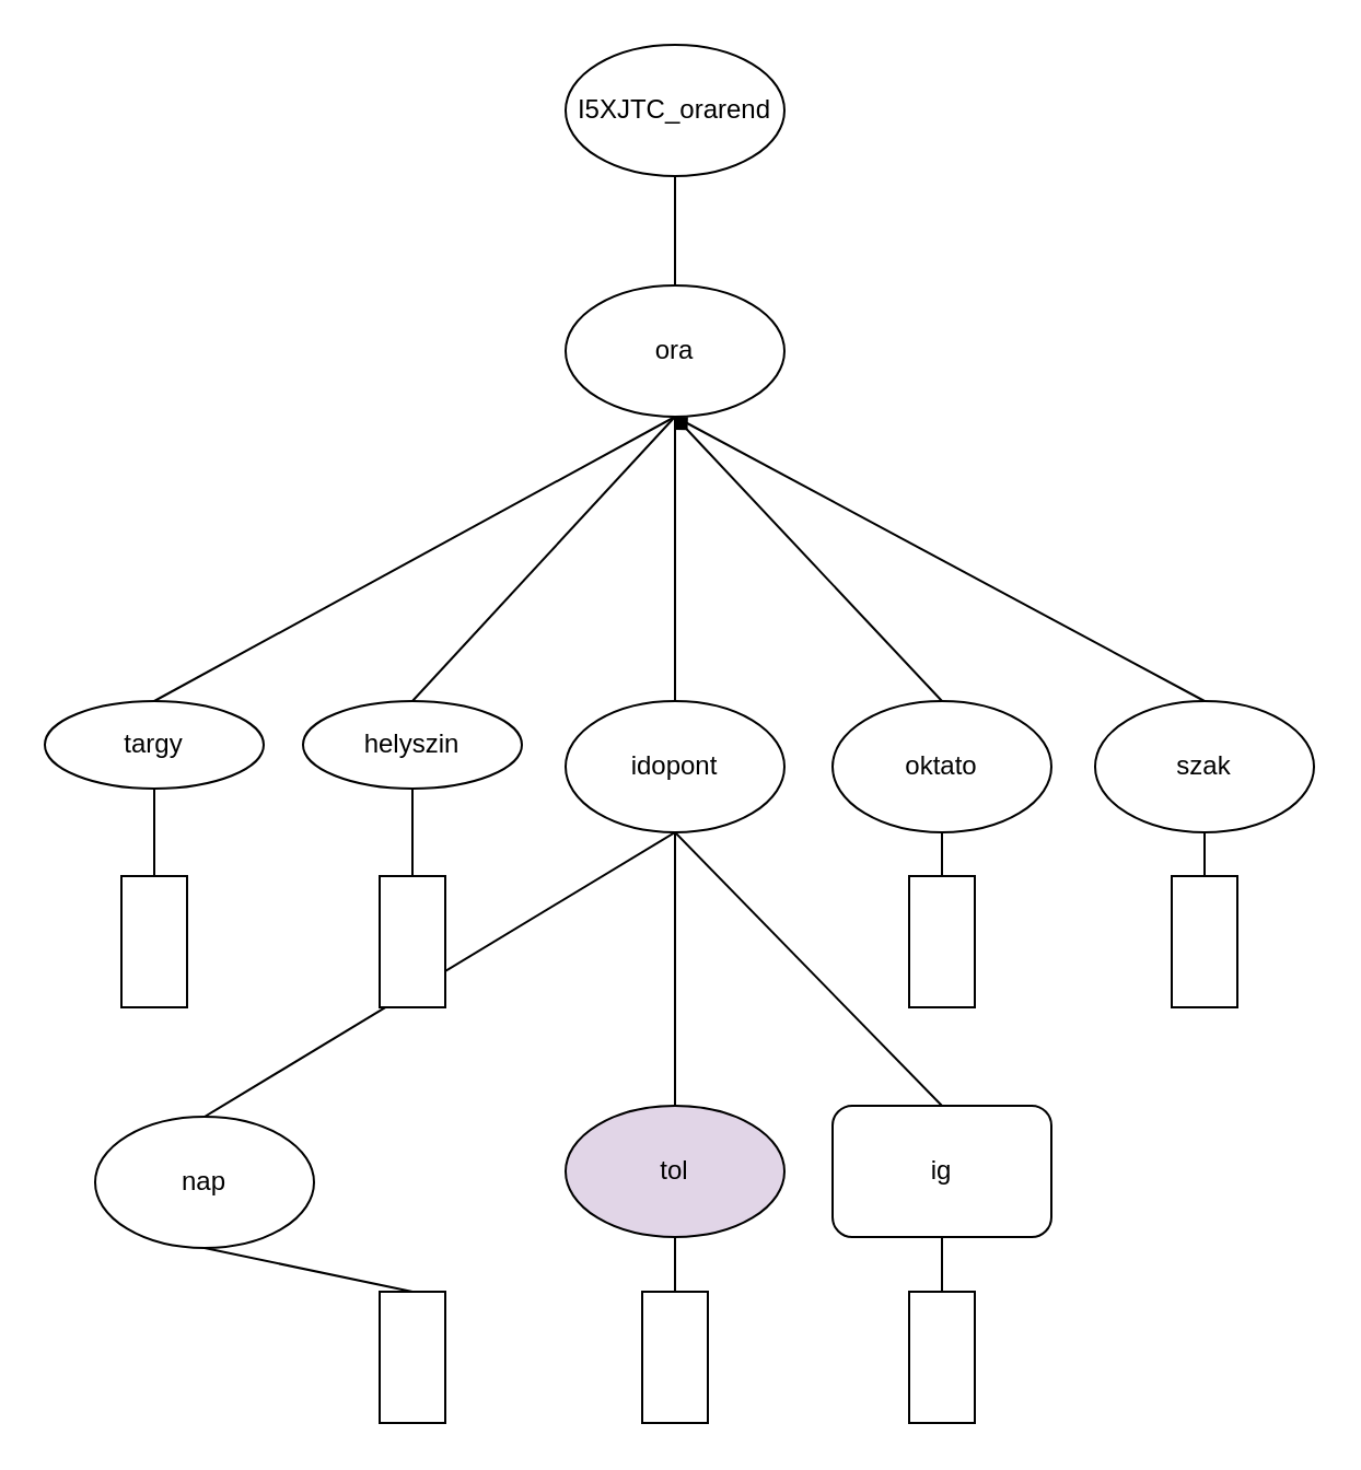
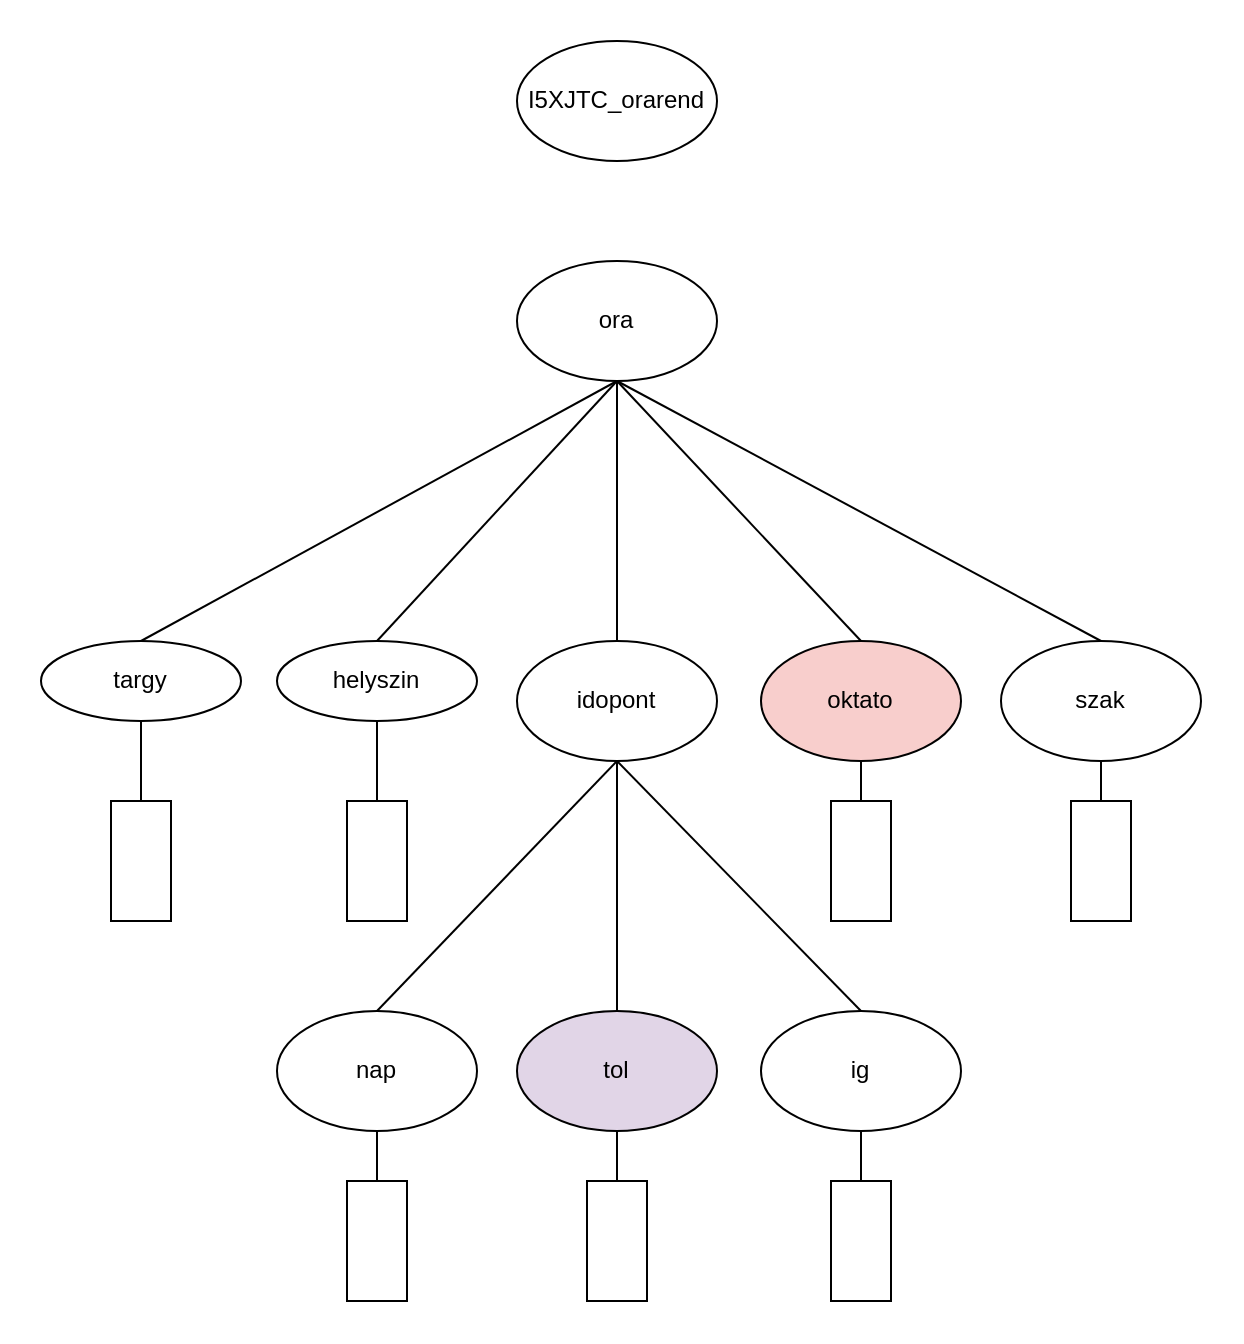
  <mxCell id="0" />
  <mxCell id="1" parent="0" />
  <mxCell id="2" value="ora" style="ellipse;whiteSpace=wrap;html=1;" parent="1" vertex="1"><mxGeometry x="258" y="130" width="100" height="60" as="geometry" /></mxCell>
  <mxCell id="3" value="I5XJTC_orarend" style="ellipse;whiteSpace=wrap;html=1;" parent="1" vertex="1"><mxGeometry x="258" y="20" width="100" height="60" as="geometry" /></mxCell>
  <mxCell id="4" value="helyszin" style="ellipse;whiteSpace=wrap;html=1;" parent="1" vertex="1"><mxGeometry x="138" y="320" width="100" height="40" as="geometry" /></mxCell>
- <mxCell id="5" value="oktato" style="ellipse;whiteSpace=wrap;html=1;" parent="1" vertex="1"><mxGeometry x="380" y="320" width="100" height="60" as="geometry" /></mxCell>
+ <mxCell id="5" value="oktato" style="ellipse;whiteSpace=wrap;html=1;fillColor=#f8cecc;" parent="1" vertex="1"><mxGeometry x="380" y="320" width="100" height="60" as="geometry" /></mxCell>
  <mxCell id="6" value="idopont" style="ellipse;whiteSpace=wrap;html=1;" parent="1" vertex="1"><mxGeometry x="258" y="320" width="100" height="60" as="geometry" /></mxCell>
  <mxCell id="7" value="szak" style="ellipse;whiteSpace=wrap;html=1;" parent="1" vertex="1"><mxGeometry x="500" y="320" width="100" height="60" as="geometry" /></mxCell>
  <mxCell id="8" value="targy" style="ellipse;whiteSpace=wrap;html=1;" parent="1" vertex="1"><mxGeometry x="20" y="320" width="100" height="40" as="geometry" /></mxCell>
- <mxCell id="9" value="nap" style="ellipse;whiteSpace=wrap;html=1;" parent="1" vertex="1"><mxGeometry x="43" y="510" width="100" height="60" as="geometry" /></mxCell>
+ <mxCell id="9" value="nap" style="ellipse;whiteSpace=wrap;html=1;" parent="1" vertex="1"><mxGeometry x="138" y="505" width="100" height="60" as="geometry" /></mxCell>
  <mxCell id="10" value="tol" style="ellipse;whiteSpace=wrap;html=1;fillColor=#e1d5e7;" parent="1" vertex="1"><mxGeometry x="258" y="505" width="100" height="60" as="geometry" /></mxCell>
- <mxCell id="11" value="ig" style="whiteSpace=wrap;html=1;rounded=1;" parent="1" vertex="1"><mxGeometry x="380" y="505" width="100" height="60" as="geometry" /></mxCell>
+ <mxCell id="11" value="ig" style="ellipse;whiteSpace=wrap;html=1;" parent="1" vertex="1"><mxGeometry x="380" y="505" width="100" height="60" as="geometry" /></mxCell>
  <mxCell id="12" value="" style="endArrow=none;html=1;rounded=0;entryX=0.5;entryY=1;entryDx=0;entryDy=0;exitX=0.5;exitY=0;exitDx=0;exitDy=0;" parent="1" source="6" target="2" edge="1"><mxGeometry width="50" height="50" relative="1" as="geometry"><mxPoint x="320" y="420" as="sourcePoint" /><mxPoint x="370" y="370" as="targetPoint" /></mxGeometry></mxCell>
- <mxCell id="13" value="" style="endArrow=diamond;html=1;rounded=0;entryX=0.5;entryY=1;entryDx=0;entryDy=0;exitX=0.5;exitY=0;exitDx=0;exitDy=0;" parent="1" source="5" target="2" edge="1"><mxGeometry width="50" height="50" relative="1" as="geometry"><mxPoint x="320" y="420" as="sourcePoint" /><mxPoint x="370" y="370" as="targetPoint" /></mxGeometry></mxCell>
+ <mxCell id="13" value="" style="endArrow=none;html=1;rounded=0;entryX=0.5;entryY=1;entryDx=0;entryDy=0;exitX=0.5;exitY=0;exitDx=0;exitDy=0;" parent="1" source="5" target="2" edge="1"><mxGeometry width="50" height="50" relative="1" as="geometry"><mxPoint x="320" y="420" as="sourcePoint" /><mxPoint x="370" y="370" as="targetPoint" /></mxGeometry></mxCell>
  <mxCell id="14" value="" style="endArrow=none;html=1;rounded=0;entryX=0.5;entryY=1;entryDx=0;entryDy=0;exitX=0.5;exitY=0;exitDx=0;exitDy=0;" parent="1" source="4" target="2" edge="1"><mxGeometry width="50" height="50" relative="1" as="geometry"><mxPoint x="320" y="420" as="sourcePoint" /><mxPoint x="370" y="370" as="targetPoint" /></mxGeometry></mxCell>
- <mxCell id="15" value="" style="endArrow=none;html=1;rounded=0;entryX=0.5;entryY=1;entryDx=0;entryDy=0;exitX=0.5;exitY=0;exitDx=0;exitDy=0;" parent="1" source="2" target="3" edge="1"><mxGeometry width="50" height="50" relative="1" as="geometry"><mxPoint x="410" y="120" as="sourcePoint" /><mxPoint x="370" y="370" as="targetPoint" /></mxGeometry></mxCell>
  <mxCell id="16" value="" style="endArrow=none;html=1;rounded=0;entryX=0.5;entryY=0;entryDx=0;entryDy=0;exitX=0.5;exitY=1;exitDx=0;exitDy=0;" parent="1" source="6" target="11" edge="1"><mxGeometry width="50" height="50" relative="1" as="geometry"><mxPoint x="320" y="420" as="sourcePoint" /><mxPoint x="370" y="370" as="targetPoint" /></mxGeometry></mxCell>
  <mxCell id="17" value="" style="endArrow=none;html=1;rounded=0;entryX=0.5;entryY=1;entryDx=0;entryDy=0;exitX=0.5;exitY=0;exitDx=0;exitDy=0;" parent="1" source="10" target="6" edge="1"><mxGeometry width="50" height="50" relative="1" as="geometry"><mxPoint x="320" y="420" as="sourcePoint" /><mxPoint x="370" y="370" as="targetPoint" /></mxGeometry></mxCell>
  <mxCell id="18" value="" style="endArrow=none;html=1;rounded=0;entryX=0.5;entryY=1;entryDx=0;entryDy=0;exitX=0.5;exitY=0;exitDx=0;exitDy=0;" parent="1" source="9" target="6" edge="1"><mxGeometry width="50" height="50" relative="1" as="geometry"><mxPoint x="320" y="420" as="sourcePoint" /><mxPoint x="370" y="370" as="targetPoint" /></mxGeometry></mxCell>
  <mxCell id="19" value="" style="endArrow=none;html=1;rounded=0;entryX=0.5;entryY=1;entryDx=0;entryDy=0;exitX=0.5;exitY=0;exitDx=0;exitDy=0;" parent="1" source="7" target="2" edge="1"><mxGeometry width="50" height="50" relative="1" as="geometry"><mxPoint x="320" y="420" as="sourcePoint" /><mxPoint x="370" y="370" as="targetPoint" /></mxGeometry></mxCell>
  <mxCell id="20" value="" style="endArrow=none;html=1;rounded=0;entryX=0.5;entryY=1;entryDx=0;entryDy=0;exitX=0.5;exitY=0;exitDx=0;exitDy=0;" parent="1" source="8" target="2" edge="1"><mxGeometry width="50" height="50" relative="1" as="geometry"><mxPoint x="200" y="250" as="sourcePoint" /><mxPoint x="370" y="370" as="targetPoint" /></mxGeometry></mxCell>
  <mxCell id="21" value="" style="rounded=0;whiteSpace=wrap;html=1;" vertex="1" parent="1"><mxGeometry x="55" y="400" width="30" height="60" as="geometry" /></mxCell>
  <mxCell id="22" value="" style="rounded=0;whiteSpace=wrap;html=1;" vertex="1" parent="1"><mxGeometry x="173" y="400" width="30" height="60" as="geometry" /></mxCell>
  <mxCell id="23" value="" style="rounded=0;whiteSpace=wrap;html=1;" vertex="1" parent="1"><mxGeometry x="173" y="590" width="30" height="60" as="geometry" /></mxCell>
  <mxCell id="24" value="" style="rounded=0;whiteSpace=wrap;html=1;" vertex="1" parent="1"><mxGeometry x="293" y="590" width="30" height="60" as="geometry" /></mxCell>
  <mxCell id="25" value="" style="rounded=0;whiteSpace=wrap;html=1;" vertex="1" parent="1"><mxGeometry x="415" y="590" width="30" height="60" as="geometry" /></mxCell>
  <mxCell id="26" value="" style="rounded=0;whiteSpace=wrap;html=1;" vertex="1" parent="1"><mxGeometry x="415" y="400" width="30" height="60" as="geometry" /></mxCell>
  <mxCell id="27" value="" style="rounded=0;whiteSpace=wrap;html=1;" vertex="1" parent="1"><mxGeometry x="535" y="400" width="30" height="60" as="geometry" /></mxCell>
  <mxCell id="28" value="" style="endArrow=none;html=1;rounded=0;entryX=0.5;entryY=1;entryDx=0;entryDy=0;exitX=0.5;exitY=0;exitDx=0;exitDy=0;" edge="1" parent="1" source="21" target="8"><mxGeometry width="50" height="50" relative="1" as="geometry"><mxPoint x="280" y="430" as="sourcePoint" /><mxPoint x="330" y="380" as="targetPoint" /></mxGeometry></mxCell>
  <mxCell id="29" value="" style="endArrow=none;html=1;rounded=0;entryX=0.5;entryY=1;entryDx=0;entryDy=0;exitX=0.5;exitY=0;exitDx=0;exitDy=0;" edge="1" parent="1" source="22" target="4"><mxGeometry width="50" height="50" relative="1" as="geometry"><mxPoint x="280" y="430" as="sourcePoint" /><mxPoint x="330" y="380" as="targetPoint" /></mxGeometry></mxCell>
  <mxCell id="30" value="" style="endArrow=none;html=1;rounded=0;entryX=0.5;entryY=1;entryDx=0;entryDy=0;exitX=0.5;exitY=0;exitDx=0;exitDy=0;" edge="1" parent="1" source="26" target="5"><mxGeometry width="50" height="50" relative="1" as="geometry"><mxPoint x="280" y="430" as="sourcePoint" /><mxPoint x="330" y="380" as="targetPoint" /></mxGeometry></mxCell>
  <mxCell id="31" value="" style="endArrow=none;html=1;rounded=0;entryX=0.5;entryY=1;entryDx=0;entryDy=0;exitX=0.5;exitY=0;exitDx=0;exitDy=0;" edge="1" parent="1" source="27" target="7"><mxGeometry width="50" height="50" relative="1" as="geometry"><mxPoint x="280" y="430" as="sourcePoint" /><mxPoint x="330" y="380" as="targetPoint" /></mxGeometry></mxCell>
  <mxCell id="32" value="" style="endArrow=none;html=1;rounded=0;entryX=0.5;entryY=1;entryDx=0;entryDy=0;exitX=0.5;exitY=0;exitDx=0;exitDy=0;" edge="1" parent="1" source="23" target="9"><mxGeometry width="50" height="50" relative="1" as="geometry"><mxPoint x="280" y="430" as="sourcePoint" /><mxPoint x="330" y="380" as="targetPoint" /></mxGeometry></mxCell>
  <mxCell id="33" value="" style="endArrow=none;html=1;rounded=0;entryX=0.5;entryY=0;entryDx=0;entryDy=0;exitX=0.5;exitY=1;exitDx=0;exitDy=0;" edge="1" parent="1" source="10" target="24"><mxGeometry width="50" height="50" relative="1" as="geometry"><mxPoint x="280" y="430" as="sourcePoint" /><mxPoint x="330" y="380" as="targetPoint" /></mxGeometry></mxCell>
  <mxCell id="34" value="" style="endArrow=none;html=1;rounded=0;entryX=0.5;entryY=0;entryDx=0;entryDy=0;exitX=0.5;exitY=1;exitDx=0;exitDy=0;" edge="1" parent="1" source="11" target="25"><mxGeometry width="50" height="50" relative="1" as="geometry"><mxPoint x="280" y="430" as="sourcePoint" /><mxPoint x="330" y="380" as="targetPoint" /></mxGeometry></mxCell>
